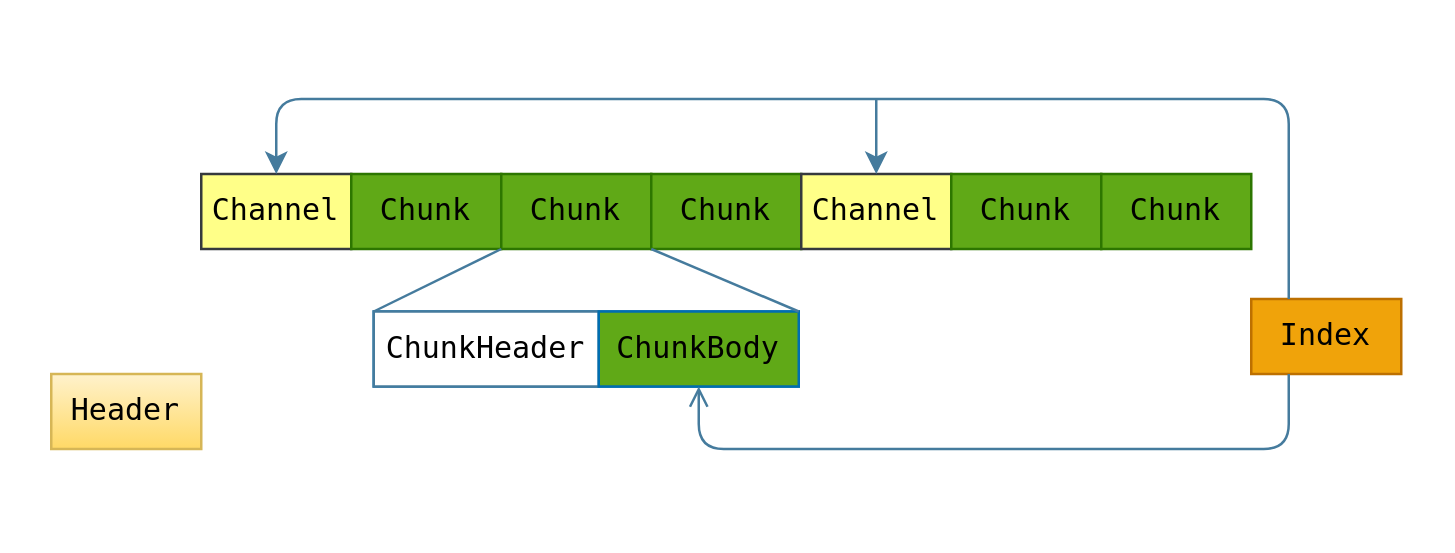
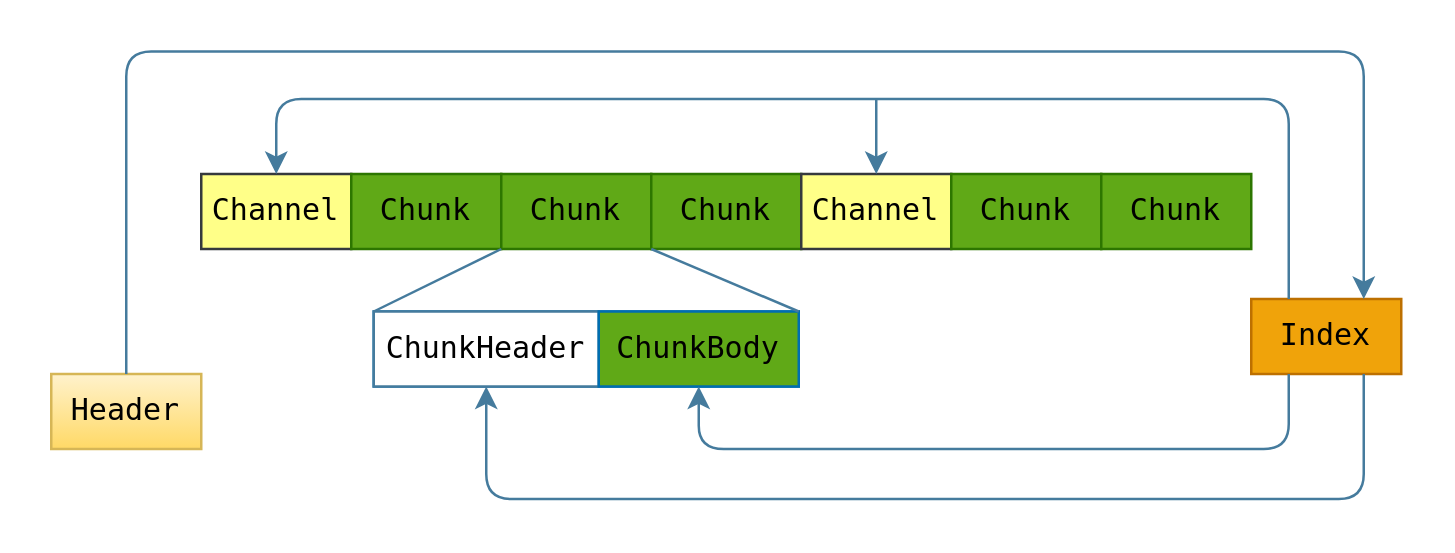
  <mxCell id="0" />
  <mxCell id="1" parent="0" />
  <mxCell id="2" value="&lt;div style=&quot;text-align: justify ; font-family: &amp;#34;droid sans mono&amp;#34; , monospace , monospace , &amp;#34;droid sans fallback&amp;#34; ; line-height: 19px&quot;&gt;&lt;font color=&quot;#000000&quot; style=&quot;font-size: 12px&quot;&gt;Header&lt;/font&gt;&lt;/div&gt;" style="rounded=0;whiteSpace=wrap;html=1;strokeColor=#d6b656;align=center;fillColor=#fff2cc;gradientColor=#ffd966;" parent="1" vertex="1"><mxGeometry x="20" y="149" width="60" height="30" as="geometry" /></mxCell>
  <mxCell id="3" value="&lt;div style=&quot;text-align: justify ; font-family: &amp;#34;droid sans mono&amp;#34; , monospace , monospace , &amp;#34;droid sans fallback&amp;#34; ; line-height: 19px&quot;&gt;&lt;font color=&quot;#000000&quot; style=&quot;font-size: 12px&quot;&gt;Channel&lt;/font&gt;&lt;/div&gt;" style="rounded=0;whiteSpace=wrap;html=1;strokeColor=#36393d;align=center;fillColor=#ffff88;" parent="1" vertex="1"><mxGeometry x="80" y="69" width="60" height="30" as="geometry" /></mxCell>
  <mxCell id="4" value="&lt;div style=&quot;text-align: justify ; font-family: &amp;#34;droid sans mono&amp;#34; , monospace , monospace , &amp;#34;droid sans fallback&amp;#34; ; line-height: 19px&quot;&gt;&lt;font color=&quot;#000000&quot; style=&quot;font-size: 12px&quot;&gt;Chunk&lt;/font&gt;&lt;/div&gt;" style="rounded=0;whiteSpace=wrap;html=1;fillColor=#60a917;strokeColor=#2D7600;align=center;fontColor=#ffffff;" parent="1" vertex="1"><mxGeometry x="140" y="69" width="60" height="30" as="geometry" /></mxCell>
  <mxCell id="5" value="&lt;div style=&quot;text-align: justify ; font-family: &amp;#34;droid sans mono&amp;#34; , monospace , monospace , &amp;#34;droid sans fallback&amp;#34; ; line-height: 19px&quot;&gt;&lt;font color=&quot;#000000&quot; style=&quot;font-size: 12px&quot;&gt;Chunk&lt;/font&gt;&lt;/div&gt;" style="rounded=0;whiteSpace=wrap;html=1;fillColor=#60a917;strokeColor=#2D7600;fontColor=#ffffff;align=center;" parent="1" vertex="1"><mxGeometry x="200" y="69" width="60" height="30" as="geometry" /></mxCell>
  <mxCell id="6" value="&lt;div style=&quot;text-align: justify ; font-family: &amp;#34;droid sans mono&amp;#34; , monospace , monospace , &amp;#34;droid sans fallback&amp;#34; ; line-height: 19px&quot;&gt;&lt;font color=&quot;#000000&quot; style=&quot;font-size: 12px&quot;&gt;Chunk&lt;/font&gt;&lt;/div&gt;" style="rounded=0;whiteSpace=wrap;html=1;fillColor=#60a917;strokeColor=#2D7600;fontColor=#ffffff;align=center;" parent="1" vertex="1"><mxGeometry x="260" y="69" width="60" height="30" as="geometry" /></mxCell>
  <mxCell id="7" value="&lt;div style=&quot;text-align: justify ; font-family: &amp;#34;droid sans mono&amp;#34; , monospace , monospace , &amp;#34;droid sans fallback&amp;#34; ; line-height: 19px&quot;&gt;&lt;font color=&quot;#000000&quot; style=&quot;font-size: 12px&quot;&gt;Channel&lt;/font&gt;&lt;/div&gt;" style="rounded=0;whiteSpace=wrap;html=1;strokeColor=#36393d;align=center;fillColor=#ffff88;" parent="1" vertex="1"><mxGeometry x="320" y="69" width="60" height="30" as="geometry" /></mxCell>
  <mxCell id="8" value="&lt;div style=&quot;text-align: justify ; font-family: &amp;#34;droid sans mono&amp;#34; , monospace , monospace , &amp;#34;droid sans fallback&amp;#34; ; line-height: 19px&quot;&gt;&lt;font color=&quot;#000000&quot; style=&quot;font-size: 12px&quot;&gt;Chunk&lt;/font&gt;&lt;/div&gt;" style="rounded=0;whiteSpace=wrap;html=1;fillColor=#60a917;strokeColor=#2D7600;align=center;fontColor=#ffffff;" parent="1" vertex="1"><mxGeometry x="380" y="69" width="60" height="30" as="geometry" /></mxCell>
  <mxCell id="9" value="&lt;div style=&quot;text-align: justify ; font-family: &amp;#34;droid sans mono&amp;#34; , monospace , monospace , &amp;#34;droid sans fallback&amp;#34; ; line-height: 19px&quot;&gt;&lt;font color=&quot;#000000&quot; style=&quot;font-size: 12px&quot;&gt;Chunk&lt;/font&gt;&lt;/div&gt;" style="rounded=0;whiteSpace=wrap;html=1;fillColor=#60a917;strokeColor=#2D7600;fontColor=#ffffff;align=center;" parent="1" vertex="1"><mxGeometry x="440" y="69" width="60" height="30" as="geometry" /></mxCell>
  <mxCell id="10" value="&lt;div style=&quot;text-align: justify ; font-family: &amp;#34;droid sans mono&amp;#34; , monospace , monospace , &amp;#34;droid sans fallback&amp;#34; ; line-height: 19px&quot;&gt;&lt;font color=&quot;#000000&quot; style=&quot;font-size: 12px&quot;&gt;Index&lt;/font&gt;&lt;/div&gt;" style="rounded=0;whiteSpace=wrap;html=1;strokeColor=#BD7000;fontColor=#ffffff;align=center;fillColor=#f0a30a;" parent="1" vertex="1"><mxGeometry x="500" y="119" width="60" height="30" as="geometry" /></mxCell>
  <mxCell id="11" value="" style="group;fillColor=#1ba1e2;strokeColor=#006EAF;fontColor=#ffffff;" parent="1" vertex="1" connectable="0"><mxGeometry x="149" y="124" width="170" height="30" as="geometry" /></mxCell>
  <mxCell id="12" value="&lt;div style=&quot;text-align: justify ; font-family: &amp;#34;droid sans mono&amp;#34; , monospace , monospace , &amp;#34;droid sans fallback&amp;#34; ; line-height: 19px&quot;&gt;&lt;font color=&quot;#000000&quot; style=&quot;font-size: 12px&quot;&gt;ChunkHeader&lt;/font&gt;&lt;/div&gt;" style="rounded=0;whiteSpace=wrap;html=1;fillColor=#ffffff;strokeColor=#457B9D;fontColor=#1D3557;align=center;" parent="11" vertex="1"><mxGeometry width="90" height="30" as="geometry" /></mxCell>
  <mxCell id="13" value="&lt;div style=&quot;text-align: justify ; font-family: &amp;#34;droid sans mono&amp;#34; , monospace , monospace , &amp;#34;droid sans fallback&amp;#34; ; line-height: 19px&quot;&gt;&lt;font color=&quot;#000000&quot; style=&quot;font-size: 12px&quot;&gt;ChunkBody&lt;/font&gt;&lt;/div&gt;" style="rounded=0;whiteSpace=wrap;html=1;fillColor=#60a917;strokeColor=#006EAF;fontColor=#ffffff;align=center;" parent="11" vertex="1"><mxGeometry x="90" width="80" height="30" as="geometry" /></mxCell>
  <mxCell id="14" value="" style="endArrow=none;html=1;strokeColor=#457B9D;fillColor=#A8DADC;fontColor=#1D3557;entryX=1;entryY=1;entryDx=0;entryDy=0;exitX=0;exitY=0;exitDx=0;exitDy=0;" parent="1" source="12" target="4" edge="1"><mxGeometry width="50" height="50" relative="1" as="geometry"><mxPoint x="500" y="319" as="sourcePoint" /><mxPoint x="550" y="269" as="targetPoint" /></mxGeometry></mxCell>
  <mxCell id="15" value="" style="endArrow=none;html=1;strokeColor=#457B9D;fillColor=#A8DADC;fontColor=#1D3557;entryX=0;entryY=1;entryDx=0;entryDy=0;exitX=1;exitY=0;exitDx=0;exitDy=0;" parent="1" source="13" target="6" edge="1"><mxGeometry width="50" height="50" relative="1" as="geometry"><mxPoint x="500" y="319" as="sourcePoint" /><mxPoint x="550" y="269" as="targetPoint" /></mxGeometry></mxCell>
- <mxCell id="17" value="" style="endArrow=open;html=1;strokeColor=#457B9D;fillColor=#A8DADC;fontColor=#1D3557;exitX=0.25;exitY=1;exitDx=0;exitDy=0;entryX=0.5;entryY=1;entryDx=0;entryDy=0;" parent="1" source="10" target="13" edge="1"><mxGeometry width="50" height="50" relative="1" as="geometry"><mxPoint x="500" y="169" as="sourcePoint" /><mxPoint x="550" y="119" as="targetPoint" /><Array as="points"><mxPoint x="515" y="179" /><mxPoint x="279" y="179" /></Array></mxGeometry></mxCell>
+ <mxCell id="16" value="" style="endArrow=classic;html=1;strokeColor=#457B9D;fillColor=#A8DADC;fontColor=#1D3557;exitX=0.75;exitY=1;exitDx=0;exitDy=0;entryX=0.5;entryY=1;entryDx=0;entryDy=0;" parent="1" source="10" target="12" edge="1"><mxGeometry width="50" height="50" relative="1" as="geometry"><mxPoint x="500" y="319" as="sourcePoint" /><mxPoint x="550" y="269" as="targetPoint" /><Array as="points"><mxPoint x="545" y="199" /><mxPoint x="194" y="199" /></Array></mxGeometry></mxCell>
+ <mxCell id="17" value="" style="endArrow=classic;html=1;strokeColor=#457B9D;fillColor=#A8DADC;fontColor=#1D3557;exitX=0.25;exitY=1;exitDx=0;exitDy=0;entryX=0.5;entryY=1;entryDx=0;entryDy=0;" parent="1" source="10" target="13" edge="1"><mxGeometry width="50" height="50" relative="1" as="geometry"><mxPoint x="500" y="169" as="sourcePoint" /><mxPoint x="550" y="119" as="targetPoint" /><Array as="points"><mxPoint x="515" y="179" /><mxPoint x="279" y="179" /></Array></mxGeometry></mxCell>
  <mxCell id="18" value="" style="endArrow=classic;html=1;strokeColor=#457B9D;fillColor=#A8DADC;fontColor=#1D3557;exitX=0.25;exitY=0;exitDx=0;exitDy=0;entryX=0.5;entryY=0;entryDx=0;entryDy=0;" parent="1" source="10" target="3" edge="1"><mxGeometry width="50" height="50" relative="1" as="geometry"><mxPoint x="500" y="169" as="sourcePoint" /><mxPoint x="550" y="119" as="targetPoint" /><Array as="points"><mxPoint x="515" y="39" /><mxPoint x="110" y="39" /></Array></mxGeometry></mxCell>
  <mxCell id="19" value="" style="endArrow=classic;html=1;strokeColor=#457B9D;fillColor=#A8DADC;fontColor=#1D3557;entryX=0.5;entryY=0;entryDx=0;entryDy=0;" parent="1" target="7" edge="1"><mxGeometry width="50" height="50" relative="1" as="geometry"><mxPoint x="350" y="39" as="sourcePoint" /><mxPoint x="550" y="119" as="targetPoint" /></mxGeometry></mxCell>
+ <mxCell id="20" value="" style="endArrow=classic;html=1;strokeColor=#457B9D;fillColor=#A8DADC;fontColor=#1D3557;entryX=0.75;entryY=0;entryDx=0;entryDy=0;exitX=0.5;exitY=0;exitDx=0;exitDy=0;" edge="1" parent="1" source="2" target="10"><mxGeometry width="50" height="50" relative="1" as="geometry"><mxPoint x="92" y="-82" as="sourcePoint" /><mxPoint x="309" y="124" as="targetPoint" /><Array as="points"><mxPoint x="50" y="20" /><mxPoint x="545" y="20" /></Array></mxGeometry></mxCell>
